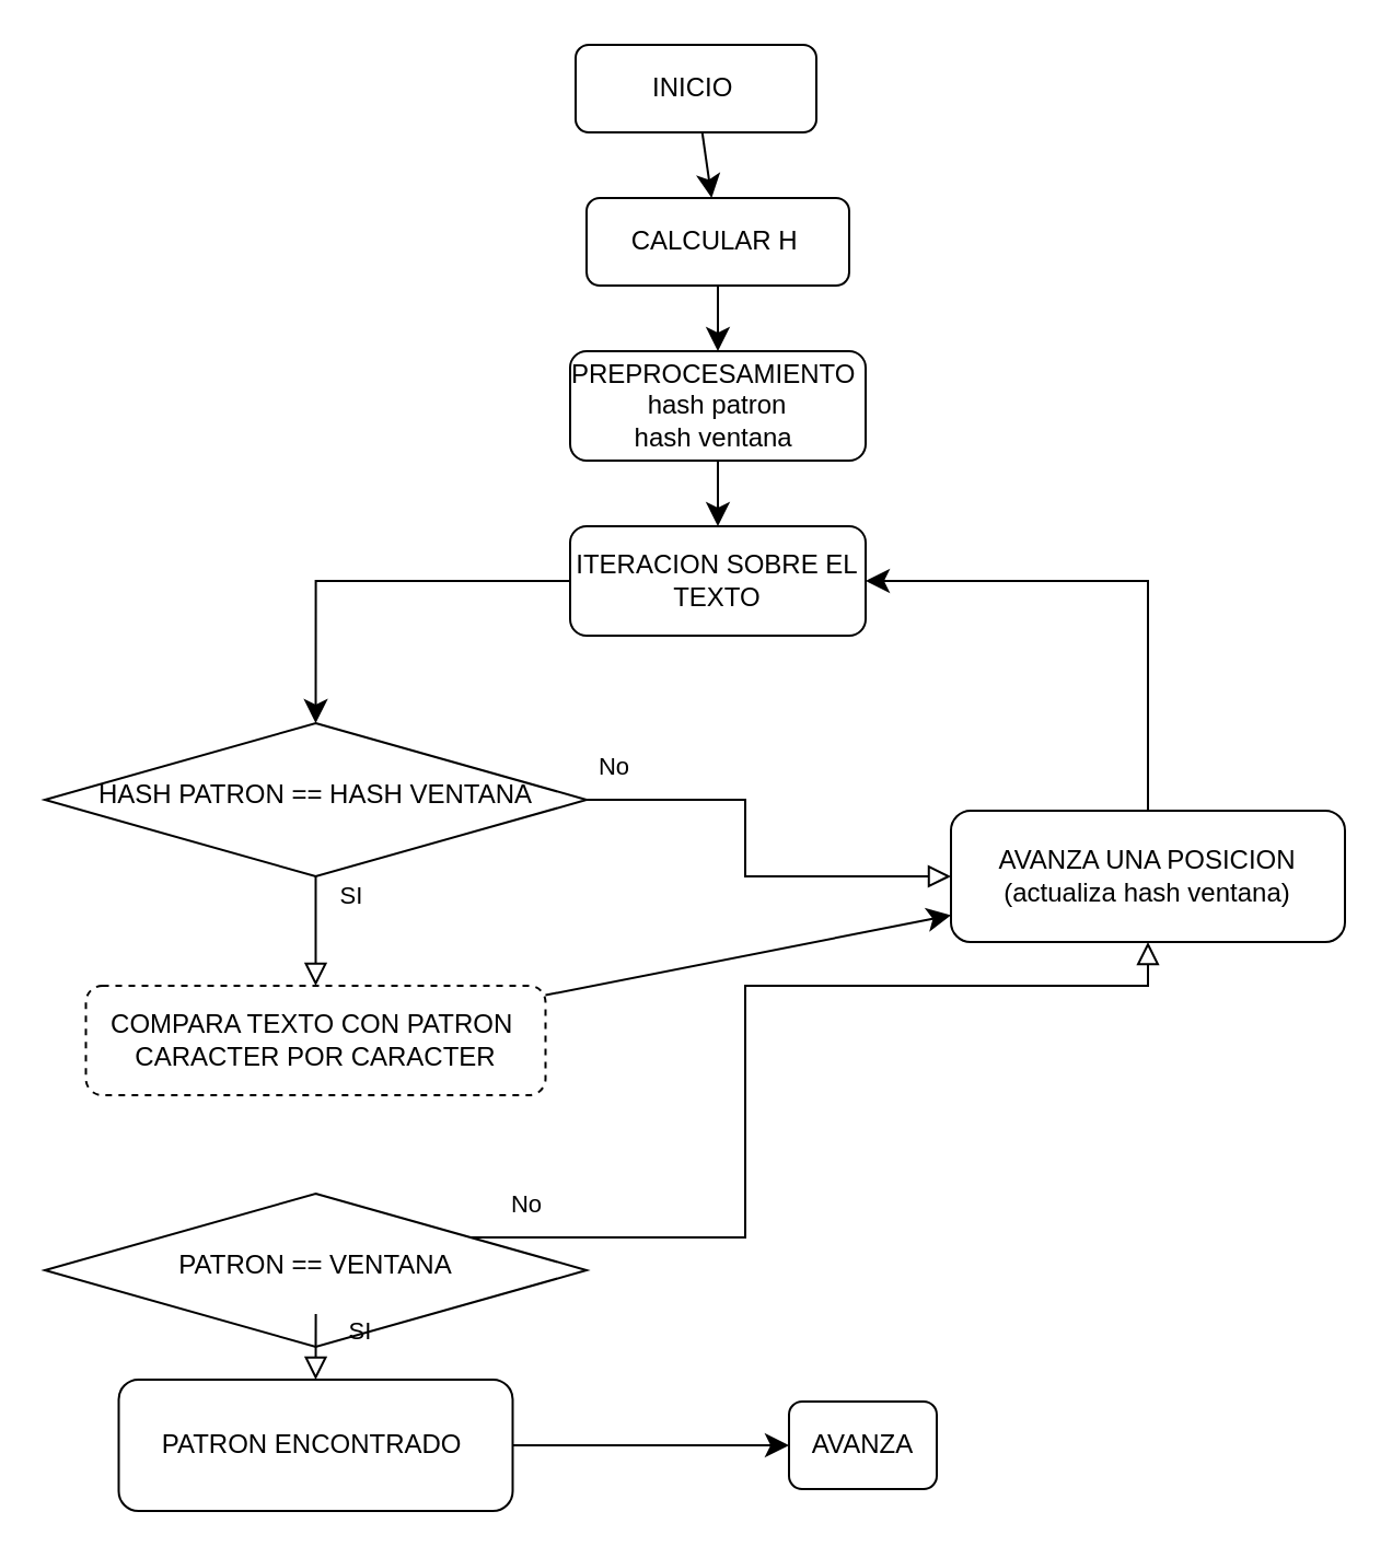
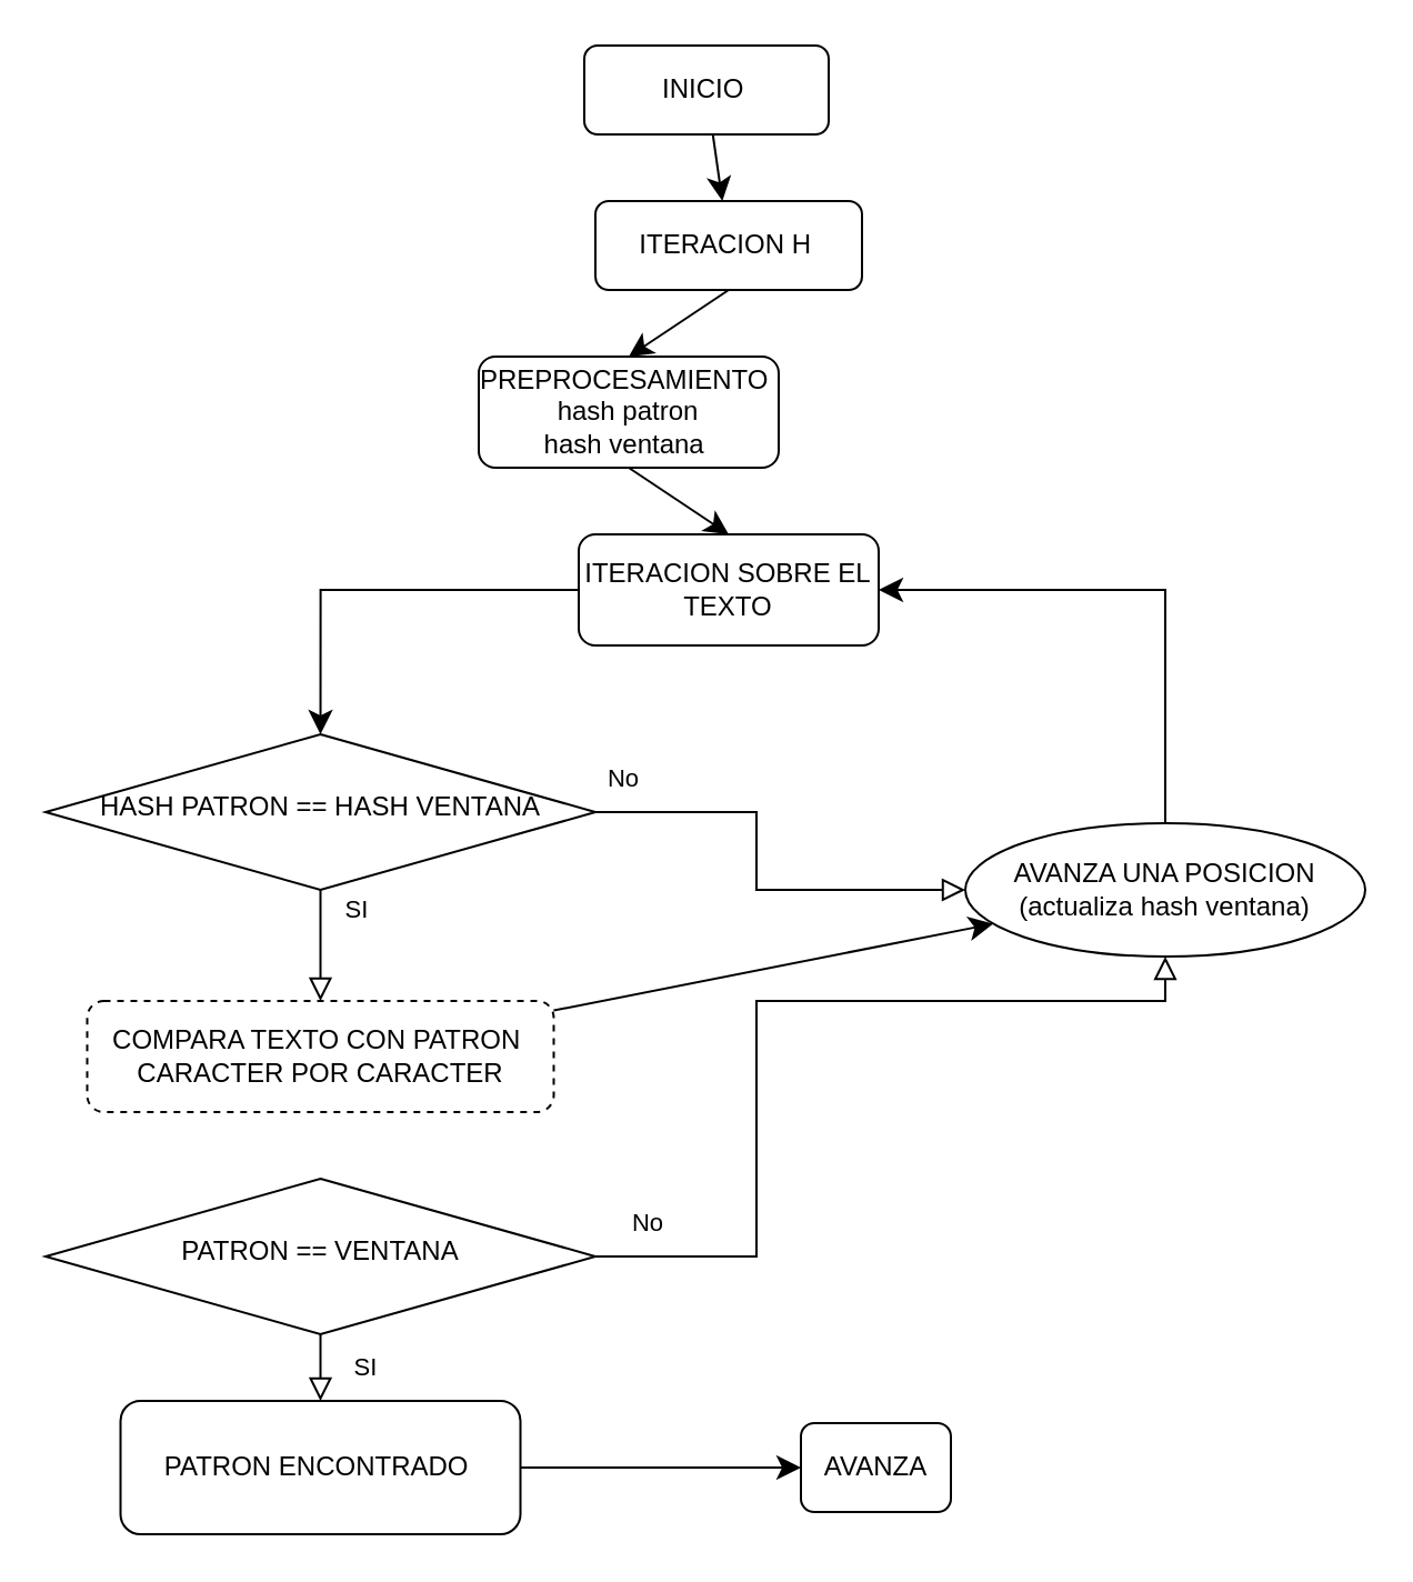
  <mxCell id="0" />
  <mxCell id="1" parent="0" />
  <mxCell id="2" style="edgeStyle=none;curved=1;rounded=0;orthogonalLoop=1;jettySize=auto;html=1;exitX=0.5;exitY=1;exitDx=0;exitDy=0;entryX=0.5;entryY=0;entryDx=0;entryDy=0;fontSize=12;startSize=8;endSize=8;" edge="1" parent="1" source="3" target="7"><mxGeometry relative="1" as="geometry" /></mxCell>
- <mxCell id="3" value="CALCULAR H&amp;nbsp;" style="rounded=1;whiteSpace=wrap;html=1;fontSize=12;glass=0;strokeWidth=1;shadow=0;" vertex="1" parent="1"><mxGeometry x="267.5" y="90" width="120" height="40" as="geometry" /></mxCell>
+ <mxCell id="3" value="ITERACION H&amp;nbsp;" style="rounded=1;whiteSpace=wrap;html=1;fontSize=12;glass=0;strokeWidth=1;shadow=0;" vertex="1" parent="1"><mxGeometry x="267.5" y="90" width="120" height="40" as="geometry" /></mxCell>
  <mxCell id="4" value="" style="edgeStyle=none;curved=1;rounded=0;orthogonalLoop=1;jettySize=auto;html=1;fontSize=12;startSize=8;endSize=8;" edge="1" parent="1" source="5" target="3"><mxGeometry relative="1" as="geometry" /></mxCell>
  <mxCell id="5" value="INICIO&amp;nbsp;" style="rounded=1;whiteSpace=wrap;html=1;fontSize=12;glass=0;strokeWidth=1;shadow=0;" vertex="1" parent="1"><mxGeometry x="262.5" y="20" width="110" height="40" as="geometry" /></mxCell>
  <mxCell id="6" style="edgeStyle=none;curved=1;rounded=0;orthogonalLoop=1;jettySize=auto;html=1;exitX=0.5;exitY=1;exitDx=0;exitDy=0;entryX=0.5;entryY=0;entryDx=0;entryDy=0;fontSize=12;startSize=8;endSize=8;" edge="1" parent="1" source="7" target="9"><mxGeometry relative="1" as="geometry" /></mxCell>
- <mxCell id="7" value="PREPROCESAMIENTO&amp;nbsp;&lt;br&gt;hash patron&lt;br&gt;hash ventana&amp;nbsp;" style="rounded=1;whiteSpace=wrap;html=1;fontSize=12;glass=0;strokeWidth=1;shadow=0;" vertex="1" parent="1"><mxGeometry x="260" y="160" width="135" height="50" as="geometry" /></mxCell>
+ <mxCell id="7" value="PREPROCESAMIENTO&amp;nbsp;&lt;br&gt;hash patron&lt;br&gt;hash ventana&amp;nbsp;" style="rounded=1;whiteSpace=wrap;html=1;fontSize=12;glass=0;strokeWidth=1;shadow=0;" vertex="1" parent="1"><mxGeometry x="215" y="160" width="135" height="50" as="geometry" /></mxCell>
  <mxCell id="8" value="HASH PATRON == HASH VENTANA" style="rhombus;whiteSpace=wrap;html=1;shadow=0;fontFamily=Helvetica;fontSize=12;align=center;strokeWidth=1;spacing=6;spacingTop=-4;" vertex="1" parent="1"><mxGeometry x="20" y="330" width="247.5" height="70" as="geometry" /></mxCell>
  <mxCell id="9" value="ITERACION SOBRE EL TEXTO" style="rounded=1;whiteSpace=wrap;html=1;fontSize=12;glass=0;strokeWidth=1;shadow=0;" vertex="1" parent="1"><mxGeometry x="260" y="240" width="135" height="50" as="geometry" /></mxCell>
  <mxCell id="10" value="SI" style="rounded=0;html=1;jettySize=auto;orthogonalLoop=1;fontSize=11;endArrow=block;endFill=0;endSize=8;strokeWidth=1;shadow=0;labelBackgroundColor=none;edgeStyle=orthogonalEdgeStyle;exitX=0.5;exitY=1;exitDx=0;exitDy=0;entryX=0.5;entryY=0;entryDx=0;entryDy=0;" edge="1" parent="1" source="8" target="16"><mxGeometry x="-0.6" y="16" relative="1" as="geometry"><mxPoint y="-1" as="offset" /><mxPoint x="92" y="440" as="sourcePoint" /><mxPoint x="92" y="480" as="targetPoint" /></mxGeometry></mxCell>
  <mxCell id="11" value="No" style="edgeStyle=orthogonalEdgeStyle;rounded=0;html=1;jettySize=auto;orthogonalLoop=1;fontSize=11;endArrow=block;endFill=0;endSize=8;strokeWidth=1;shadow=0;labelBackgroundColor=none;" edge="1" parent="1" source="8" target="17"><mxGeometry x="-0.876" y="15" relative="1" as="geometry"><mxPoint as="offset" /><mxPoint x="290" y="375" as="sourcePoint" /><mxPoint x="465" y="374.97" as="targetPoint" /><Array as="points"><mxPoint x="340" y="365" /><mxPoint x="340" y="400" /></Array></mxGeometry></mxCell>
- <mxCell id="12" value="PATRON == VENTANA" style="rhombus;whiteSpace=wrap;html=1;shadow=0;fontFamily=Helvetica;fontSize=12;align=center;strokeWidth=1;spacing=6;spacingTop=-4;" vertex="1" parent="1"><mxGeometry x="20" y="545" width="247.5" height="70" as="geometry" /></mxCell>
+ <mxCell id="12" value="PATRON == VENTANA" style="rhombus;whiteSpace=wrap;html=1;shadow=0;fontFamily=Helvetica;fontSize=12;align=center;strokeWidth=1;spacing=6;spacingTop=-4;" vertex="1" parent="1"><mxGeometry x="20" y="530" width="247.5" height="70" as="geometry" /></mxCell>
  <mxCell id="13" value="SI" style="rounded=0;html=1;jettySize=auto;orthogonalLoop=1;fontSize=11;endArrow=block;endFill=0;endSize=8;strokeWidth=1;shadow=0;labelBackgroundColor=none;edgeStyle=orthogonalEdgeStyle;exitX=0.5;exitY=1;exitDx=0;exitDy=0;entryX=0.5;entryY=0;entryDx=0;entryDy=0;" edge="1" parent="1" source="12" target="21"><mxGeometry y="20" relative="1" as="geometry"><mxPoint as="offset" /><mxPoint x="92" y="660" as="sourcePoint" /><mxPoint x="120" y="660" as="targetPoint" /><Array as="points"><mxPoint x="144" y="600" /><mxPoint x="144" y="600" /></Array></mxGeometry></mxCell>
  <mxCell id="14" value="No" style="edgeStyle=orthogonalEdgeStyle;rounded=0;html=1;jettySize=auto;orthogonalLoop=1;fontSize=11;endArrow=block;endFill=0;endSize=8;strokeWidth=1;shadow=0;labelBackgroundColor=none;" edge="1" parent="1" source="12" target="17"><mxGeometry x="-0.885" y="15" relative="1" as="geometry"><mxPoint as="offset" /><mxPoint x="216.25" y="624.5" as="sourcePoint" /><mxPoint x="266.25" y="624.5" as="targetPoint" /><Array as="points"><mxPoint x="340" y="565" /><mxPoint x="340" y="450" /><mxPoint x="524" y="450" /></Array></mxGeometry></mxCell>
  <mxCell id="15" style="edgeStyle=none;curved=1;rounded=0;orthogonalLoop=1;jettySize=auto;html=1;fontSize=12;startSize=8;endSize=8;" edge="1" parent="1" source="16" target="17"><mxGeometry relative="1" as="geometry" /></mxCell>
  <mxCell id="16" value="COMPARA TEXTO CON PATRON&amp;nbsp; CARACTER POR CARACTER" style="rounded=1;whiteSpace=wrap;html=1;fontSize=12;glass=0;strokeWidth=1;shadow=0;dashed=1;" vertex="1" parent="1"><mxGeometry x="38.75" y="450" width="210" height="50" as="geometry" /></mxCell>
- <mxCell id="17" value="AVANZA UNA POSICION (actualiza hash ventana)" style="rounded=1;whiteSpace=wrap;html=1;fontSize=12;glass=0;strokeWidth=1;shadow=0;" vertex="1" parent="1"><mxGeometry x="434" y="370" width="180" height="60" as="geometry" /></mxCell>
+ <mxCell id="17" value="AVANZA UNA POSICION (actualiza hash ventana)" style="ellipse;whiteSpace=wrap;html=1;fontSize=12;glass=0;strokeWidth=1;shadow=0;" vertex="1" parent="1"><mxGeometry x="434" y="370" width="180" height="60" as="geometry" /></mxCell>
  <mxCell id="18" style="edgeStyle=none;curved=1;rounded=0;orthogonalLoop=1;jettySize=auto;html=1;entryX=0;entryY=0.5;entryDx=0;entryDy=0;fontSize=12;startSize=8;endSize=8;" edge="1" parent="1" source="17" target="17"><mxGeometry relative="1" as="geometry" /></mxCell>
  <mxCell id="19" style="edgeStyle=none;curved=1;rounded=0;orthogonalLoop=1;jettySize=auto;html=1;entryX=0.5;entryY=0;entryDx=0;entryDy=0;fontSize=12;startSize=8;endSize=8;" edge="1" parent="1" source="16" target="16"><mxGeometry relative="1" as="geometry" /></mxCell>
  <mxCell id="20" style="edgeStyle=none;curved=1;rounded=0;orthogonalLoop=1;jettySize=auto;html=1;exitX=1;exitY=0.5;exitDx=0;exitDy=0;fontSize=12;startSize=8;endSize=8;" edge="1" parent="1" source="21" target="22"><mxGeometry relative="1" as="geometry" /></mxCell>
  <mxCell id="21" value="PATRON ENCONTRADO&amp;nbsp;" style="rounded=1;whiteSpace=wrap;html=1;fontSize=12;glass=0;strokeWidth=1;shadow=0;" vertex="1" parent="1"><mxGeometry x="53.75" y="630" width="180" height="60" as="geometry" /></mxCell>
  <mxCell id="22" value="AVANZA" style="rounded=1;whiteSpace=wrap;html=1;fontSize=12;glass=0;strokeWidth=1;shadow=0;" vertex="1" parent="1"><mxGeometry x="360" y="640" width="67.5" height="40" as="geometry" /></mxCell>
  <mxCell id="23" value="" style="edgeStyle=segmentEdgeStyle;endArrow=classic;html=1;curved=0;rounded=0;endSize=8;startSize=8;sourcePerimeterSpacing=0;targetPerimeterSpacing=0;fontSize=12;entryX=1;entryY=0.5;entryDx=0;entryDy=0;exitX=0.5;exitY=0;exitDx=0;exitDy=0;" edge="1" parent="1" source="17" target="9"><mxGeometry width="140" relative="1" as="geometry"><mxPoint x="480" y="234.97" as="sourcePoint" /><mxPoint x="620" y="294.97" as="targetPoint" /><Array as="points"><mxPoint x="524" y="265" /></Array></mxGeometry></mxCell>
  <mxCell id="24" value="" style="edgeStyle=segmentEdgeStyle;endArrow=classic;html=1;curved=0;rounded=0;endSize=8;startSize=8;sourcePerimeterSpacing=0;targetPerimeterSpacing=0;fontSize=12;entryX=0.5;entryY=0;entryDx=0;entryDy=0;exitX=0;exitY=0.5;exitDx=0;exitDy=0;" edge="1" parent="1" source="9" target="8"><mxGeometry width="140" relative="1" as="geometry"><mxPoint x="168" y="130" as="sourcePoint" /><mxPoint x="38.75" y="130" as="targetPoint" /><Array as="points"><mxPoint x="144" y="265" /></Array></mxGeometry></mxCell>
